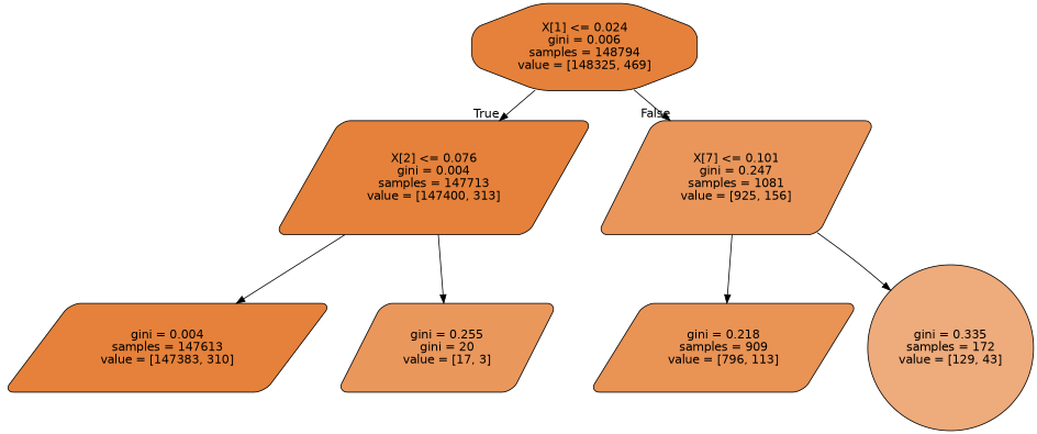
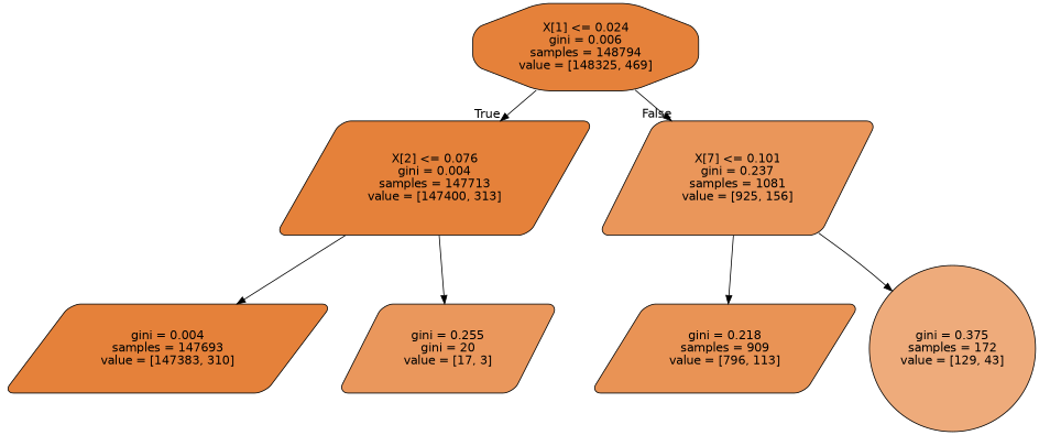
  digraph {
    node [color=black fillcolor="#e58139fe" fontname=helvetica shape=parallelogram style="filled, rounded"]
    edge [fontname=helvetica]
    n1 [label="X[1] <= 0.024\ngini = 0.006\nsamples = 148794\nvalue = [148325, 469]" shape=octagon]
    n2 [label="X[2] <= 0.076\ngini = 0.004\nsamples = 147713\nvalue = [147400, 313]"]
-   n3 [fillcolor="#e58139d4" label="X[7] <= 0.101\ngini = 0.247\nsamples = 1081\nvalue = [925, 156]"]
-   n4 [label="gini = 0.004\nsamples = 147613\nvalue = [147383, 310]"]
+   n3 [fillcolor="#e58139d4" label="X[7] <= 0.101\ngini = 0.237\nsamples = 1081\nvalue = [925, 156]"]
+   n4 [label="gini = 0.004\nsamples = 147693\nvalue = [147383, 310]"]
    n5 [fillcolor="#e58139d2" label="gini = 0.255\ngini = 20\nvalue = [17, 3]"]
    n6 [fillcolor="#e58139db" label="gini = 0.218\nsamples = 909\nvalue = [796, 113]"]
-   n7 [fillcolor="#e58139aa" label="gini = 0.335\nsamples = 172\nvalue = [129, 43]" shape=circle]
+   n7 [fillcolor="#e58139aa" label="gini = 0.375\nsamples = 172\nvalue = [129, 43]" shape=circle]
    n1 -> n2 [headlabel=True labelangle=45 labeldistance=2.5]
    n1 -> n3 [headlabel=False labelangle=-45 labeldistance=2.5]
    n2 -> n4
    n2 -> n5
    n3 -> n6
    n3 -> n7
  }
